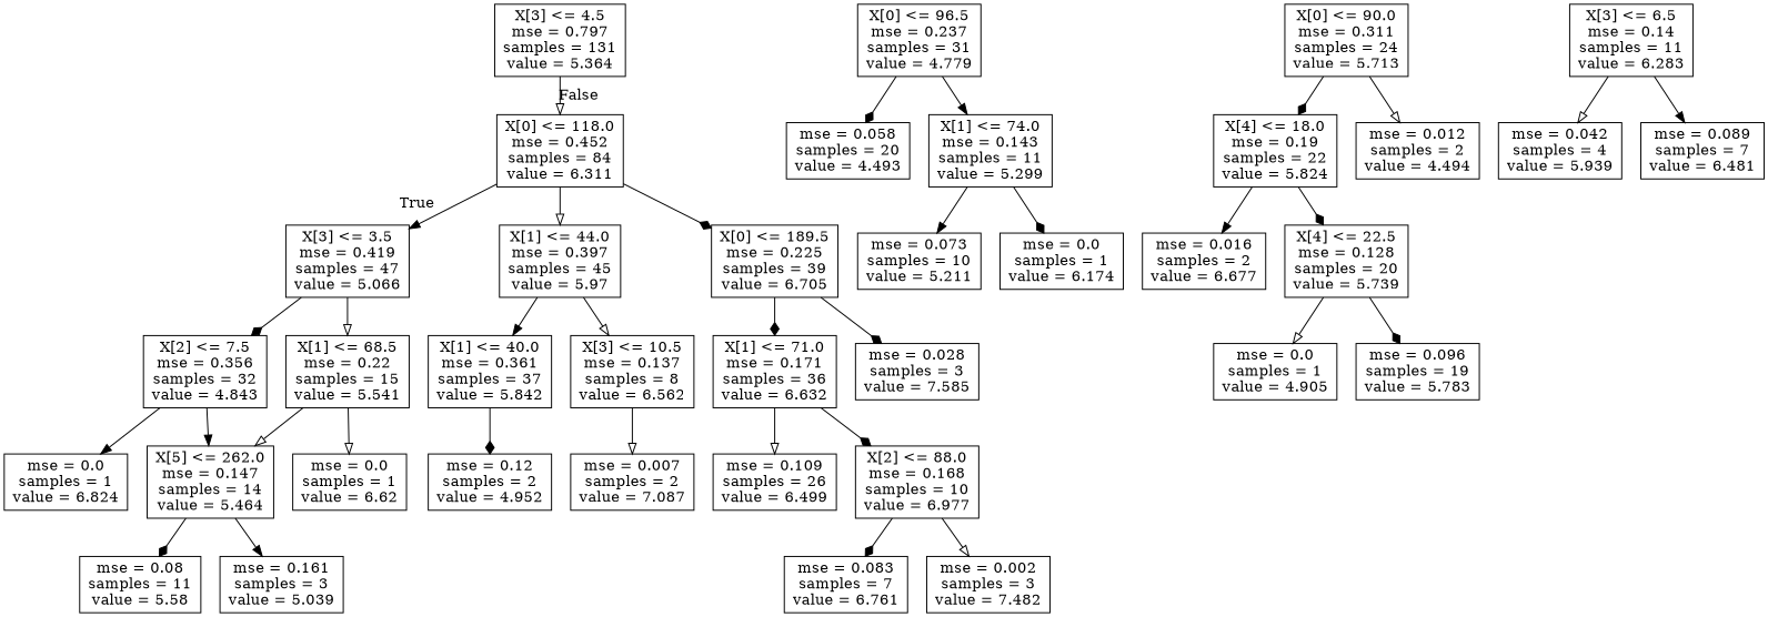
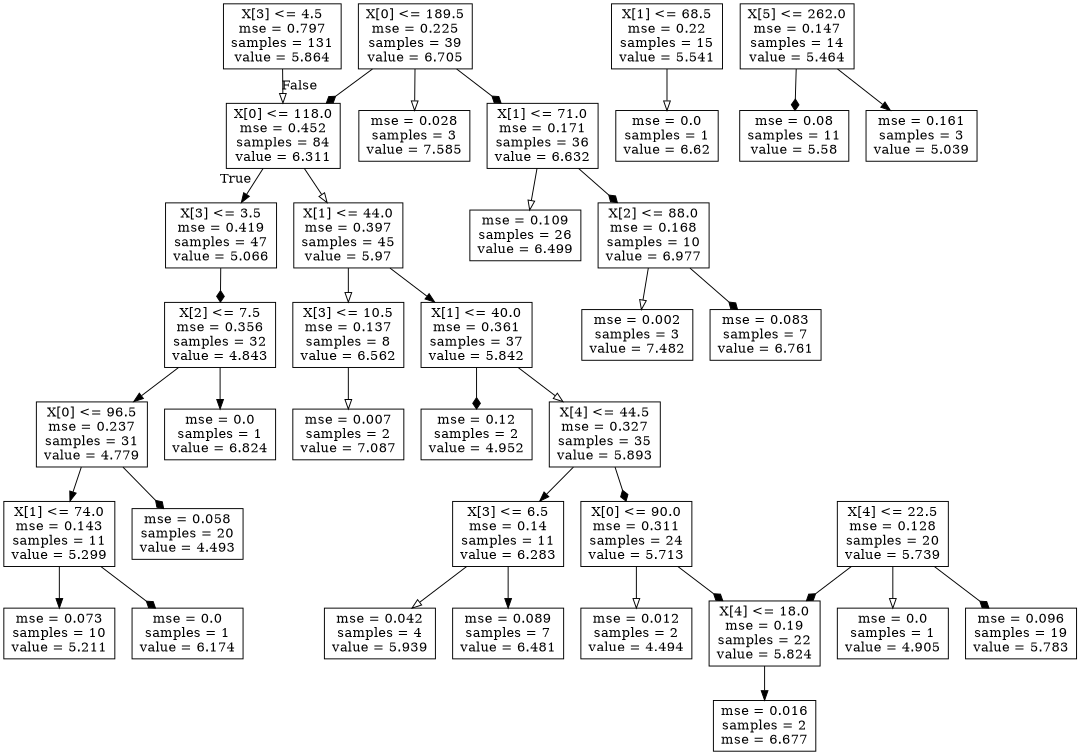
  digraph {
    node [shape=box]
    edge [arrowhead=diamond]
-   n1 [label="X[3] <= 4.5\nmse = 0.797\nsamples = 131\nvalue = 5.364"]
+   n1 [label="X[3] <= 4.5\nmse = 0.797\nsamples = 131\nvalue = 5.864"]
    n2 [label="X[0] <= 118.0\nmse = 0.452\nsamples = 84\nvalue = 6.311"]
    n3 [label="X[3] <= 3.5\nmse = 0.419\nsamples = 47\nvalue = 5.066"]
    n4 [label="X[2] <= 7.5\nmse = 0.356\nsamples = 32\nvalue = 4.843"]
    n5 [label="X[1] <= 68.5\nmse = 0.22\nsamples = 15\nvalue = 5.541"]
    n6 [label="X[1] <= 44.0\nmse = 0.397\nsamples = 45\nvalue = 5.97"]
    n7 [label="X[0] <= 189.5\nmse = 0.225\nsamples = 39\nvalue = 6.705"]
    n8 [label="mse = 0.0\nsamples = 1\nvalue = 6.824"]
    n9 [label="X[0] <= 96.5\nmse = 0.237\nsamples = 31\nvalue = 4.779"]
    n10 [label="X[5] <= 262.0\nmse = 0.147\nsamples = 14\nvalue = 5.464"]
    n11 [label="mse = 0.0\nsamples = 1\nvalue = 6.62"]
    n12 [label="mse = 0.058\nsamples = 20\nvalue = 4.493"]
    n13 [label="X[1] <= 74.0\nmse = 0.143\nsamples = 11\nvalue = 5.299"]
    n14 [label="mse = 0.073\nsamples = 10\nvalue = 5.211"]
    n15 [label="mse = 0.0\nsamples = 1\nvalue = 6.174"]
    n16 [label="mse = 0.08\nsamples = 11\nvalue = 5.58"]
    n17 [label="mse = 0.161\nsamples = 3\nvalue = 5.039"]
    n18 [label="X[1] <= 40.0\nmse = 0.361\nsamples = 37\nvalue = 5.842"]
    n19 [label="X[3] <= 10.5\nmse = 0.137\nsamples = 8\nvalue = 6.562"]
    n20 [label="X[1] <= 71.0\nmse = 0.171\nsamples = 36\nvalue = 6.632"]
    n21 [label="mse = 0.028\nsamples = 3\nvalue = 7.585"]
+   n22 [label="X[4] <= 44.5\nmse = 0.327\nsamples = 35\nvalue = 5.893"]
    n23 [label="mse = 0.12\nsamples = 2\nvalue = 4.952"]
    n24 [label="mse = 0.007\nsamples = 2\nvalue = 7.087"]
    n25 [label="X[0] <= 90.0\nmse = 0.311\nsamples = 24\nvalue = 5.713"]
    n26 [label="X[3] <= 6.5\nmse = 0.14\nsamples = 11\nvalue = 6.283"]
    n27 [label="X[4] <= 18.0\nmse = 0.19\nsamples = 22\nvalue = 5.824"]
    n28 [label="mse = 0.012\nsamples = 2\nvalue = 4.494"]
    n29 [label="mse = 0.042\nsamples = 4\nvalue = 5.939"]
    n30 [label="mse = 0.089\nsamples = 7\nvalue = 6.481"]
-   n31 [label="mse = 0.016\nsamples = 2\nvalue = 6.677"]
+   n31 [label="mse = 0.016\nsamples = 2\nmse = 6.677"]
    n32 [label="X[4] <= 22.5\nmse = 0.128\nsamples = 20\nvalue = 5.739"]
    n33 [label="mse = 0.0\nsamples = 1\nvalue = 4.905"]
    n34 [label="mse = 0.096\nsamples = 19\nvalue = 5.783"]
    n35 [label="mse = 0.109\nsamples = 26\nvalue = 6.499"]
    n36 [label="X[2] <= 88.0\nmse = 0.168\nsamples = 10\nvalue = 6.977"]
    n37 [label="mse = 0.083\nsamples = 7\nvalue = 6.761"]
    n38 [label="mse = 0.002\nsamples = 3\nvalue = 7.482"]
    n1 -> n2 [arrowhead=onormal headlabel=False labelangle=-45 labeldistance=2.5]
    n2 -> n3 [arrowhead=normal headlabel=True labelangle=45 labeldistance=2.5]
    n2 -> n6 [arrowhead=onormal]
-   n2 -> n7
+   n7 -> n2
    n3 -> n4
-   n3 -> n5 [arrowhead=onormal]
    n4 -> n8 [arrowhead=normal]
-   n4 -> n10 [arrowhead=normal]
-   n5 -> n10 [arrowhead=onormal]
+   n4 -> n9 [arrowhead=normal]
    n5 -> n11 [arrowhead=onormal]
    n6 -> n18 [arrowhead=normal]
    n6 -> n19 [arrowhead=onormal]
    n7 -> n20
-   n7 -> n21
+   n7 -> n21 [arrowhead=onormal]
    n9 -> n12
    n9 -> n13 [arrowhead=normal]
    n10 -> n16
    n10 -> n17 [arrowhead=normal]
    n13 -> n14 [arrowhead=normal]
    n13 -> n15
+   n18 -> n22 [arrowhead=onormal]
    n18 -> n23
    n19 -> n24 [arrowhead=onormal]
    n20 -> n35 [arrowhead=onormal]
    n20 -> n36
+   n22 -> n25
+   n22 -> n26 [arrowhead=normal]
    n25 -> n27
    n25 -> n28 [arrowhead=onormal]
    n26 -> n29 [arrowhead=onormal]
    n26 -> n30 [arrowhead=normal]
    n27 -> n31 [arrowhead=normal]
-   n27 -> n32
+   n32 -> n27
    n32 -> n33 [arrowhead=onormal]
    n32 -> n34
    n36 -> n37
    n36 -> n38 [arrowhead=onormal]
  }
